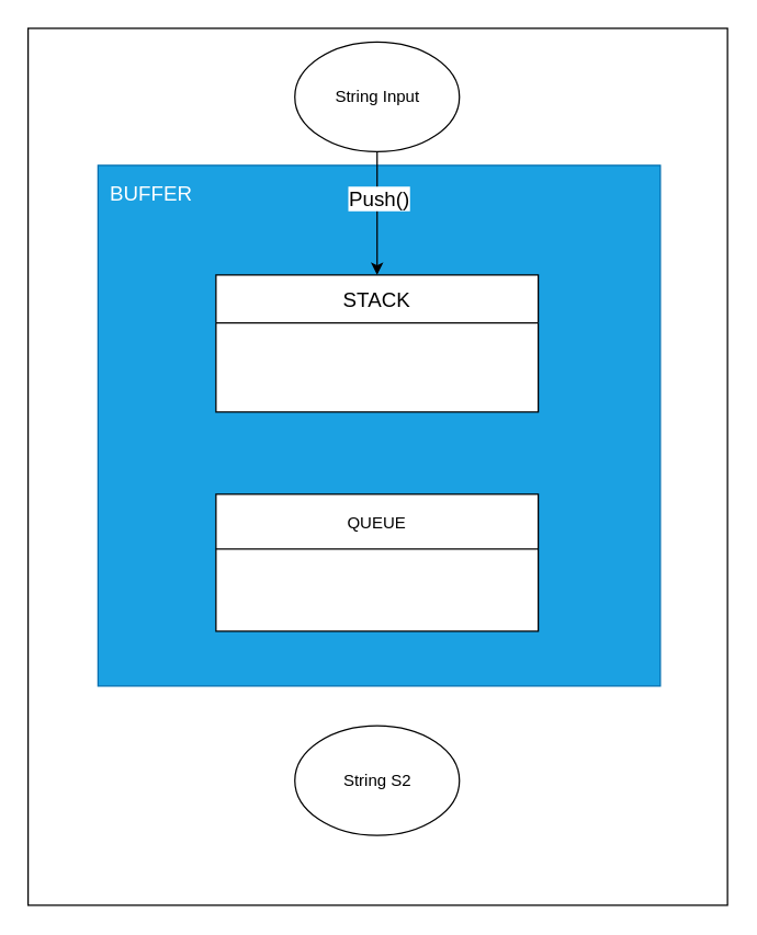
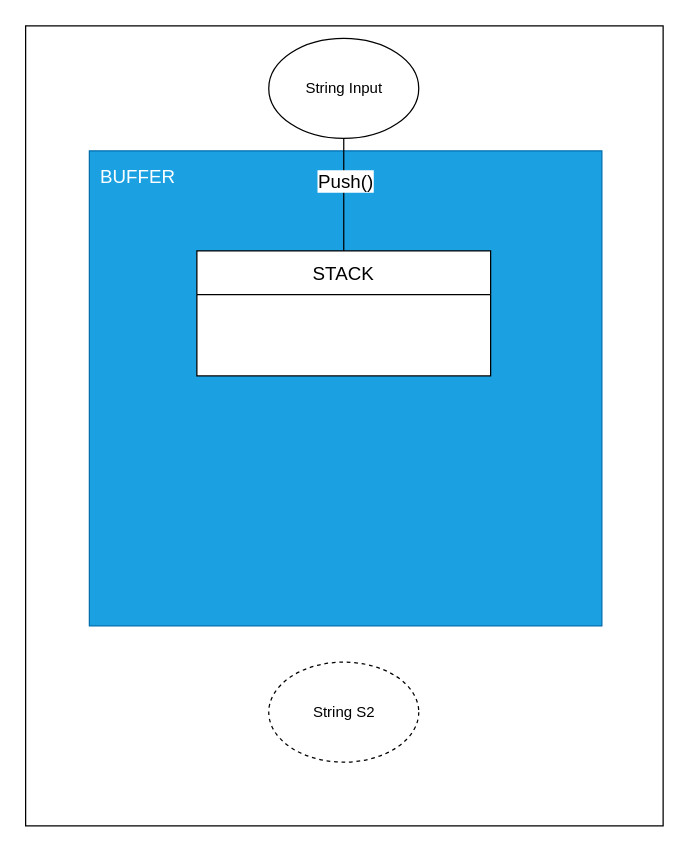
  <mxCell id="0" />
  <mxCell id="1" parent="0" />
  <mxCell id="2" value="" style="rounded=0;whiteSpace=wrap;html=1;" parent="1" vertex="1"><mxGeometry x="20" y="20" width="510" height="640" as="geometry" /></mxCell>
  <mxCell id="3" value="" style="rounded=0;whiteSpace=wrap;html=1;fontSize=15;fillColor=#1ba1e2;strokeColor=#006EAF;fontColor=#ffffff;" parent="1" vertex="1"><mxGeometry x="71" y="120" width="410" height="380" as="geometry" /></mxCell>
- <mxCell id="4" style="edgeStyle=orthogonalEdgeStyle;rounded=0;orthogonalLoop=1;jettySize=auto;html=1;fontSize=15;" parent="1" source="6" target="7" edge="1"><mxGeometry relative="1" as="geometry" /></mxCell>
+ <mxCell id="4" style="edgeStyle=orthogonalEdgeStyle;rounded=0;orthogonalLoop=1;jettySize=auto;html=1;fontSize=15;endArrow=none;" parent="1" source="6" target="7" edge="1"><mxGeometry relative="1" as="geometry" /></mxCell>
  <mxCell id="5" value="Push()" style="text;html=1;resizable=0;points=[];align=center;verticalAlign=middle;labelBackgroundColor=#ffffff;fontSize=15;" parent="4" vertex="1" connectable="0"><mxGeometry x="-0.277" relative="1" as="geometry"><mxPoint x="1" as="offset" /></mxGeometry></mxCell>
  <mxCell id="6" value="String Input" style="ellipse;whiteSpace=wrap;html=1;" parent="1" vertex="1"><mxGeometry x="214.5" y="30" width="120" height="80" as="geometry" /></mxCell>
  <mxCell id="7" value="STACK" style="swimlane;fontStyle=0;childLayout=stackLayout;horizontal=1;startSize=35;fillColor=#ffffff;horizontalStack=0;resizeParent=1;resizeParentMax=0;resizeLast=0;collapsible=0;marginBottom=0;swimlaneFillColor=#ffffff;fontSize=15;" parent="1" vertex="1"><mxGeometry x="157" y="200" width="235" height="100" as="geometry" /></mxCell>
- <mxCell id="8" value="QUEUE" style="swimlane;fontStyle=0;childLayout=stackLayout;horizontal=1;startSize=40;fillColor=#ffffff;horizontalStack=0;resizeParent=1;resizeParentMax=0;resizeLast=0;collapsible=0;marginBottom=0;swimlaneFillColor=#ffffff;" parent="1" vertex="1"><mxGeometry x="157" y="360" width="235" height="100" as="geometry" /></mxCell>
- <mxCell id="9" value="String S2" style="ellipse;whiteSpace=wrap;html=1;" parent="1" vertex="1"><mxGeometry x="214.5" y="529" width="120" height="80" as="geometry" /></mxCell>
+ <mxCell id="9" value="String S2" style="ellipse;whiteSpace=wrap;html=1;dashed=1;" parent="1" vertex="1"><mxGeometry x="214.5" y="529" width="120" height="80" as="geometry" /></mxCell>
  <mxCell id="10" value="&lt;font color=&quot;#ffffff&quot;&gt;BUFFER&lt;/font&gt;" style="text;html=1;strokeColor=none;fillColor=none;align=center;verticalAlign=middle;whiteSpace=wrap;rounded=0;fontSize=15;" parent="1" vertex="1"><mxGeometry x="90" y="130" width="40" height="20" as="geometry" /></mxCell>
